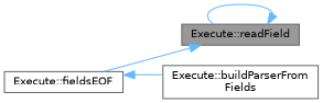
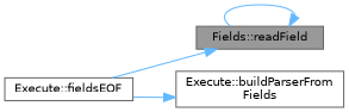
  digraph {
    rankdir=LR
    node [color=grey40 fillcolor=white fontname=Helvetica fontsize=10 shape=box style=filled]
    edge [color=steelblue1 fontname=Helvetica fontsize=10 labelfontname=Helvetica labelfontsize=10 style=solid]
-   n1 [color=gray40 fillcolor=grey60 fontcolor=black height=0.2 label="Execute::readField" width=0.4]
+   n1 [color=gray40 fillcolor=grey60 fontcolor=black height=0.2 label="Fields::readField" width=0.4]
    n2 [height=0.2 label="Execute::fieldsEOF" width=0.4]
    n3 [height=0.2 label="Execute::buildParserFrom\lFields" width=0.4]
    n1 -> n1
    n2 -> n1
-   n3 -> n2
+   n2 -> n3
  }
